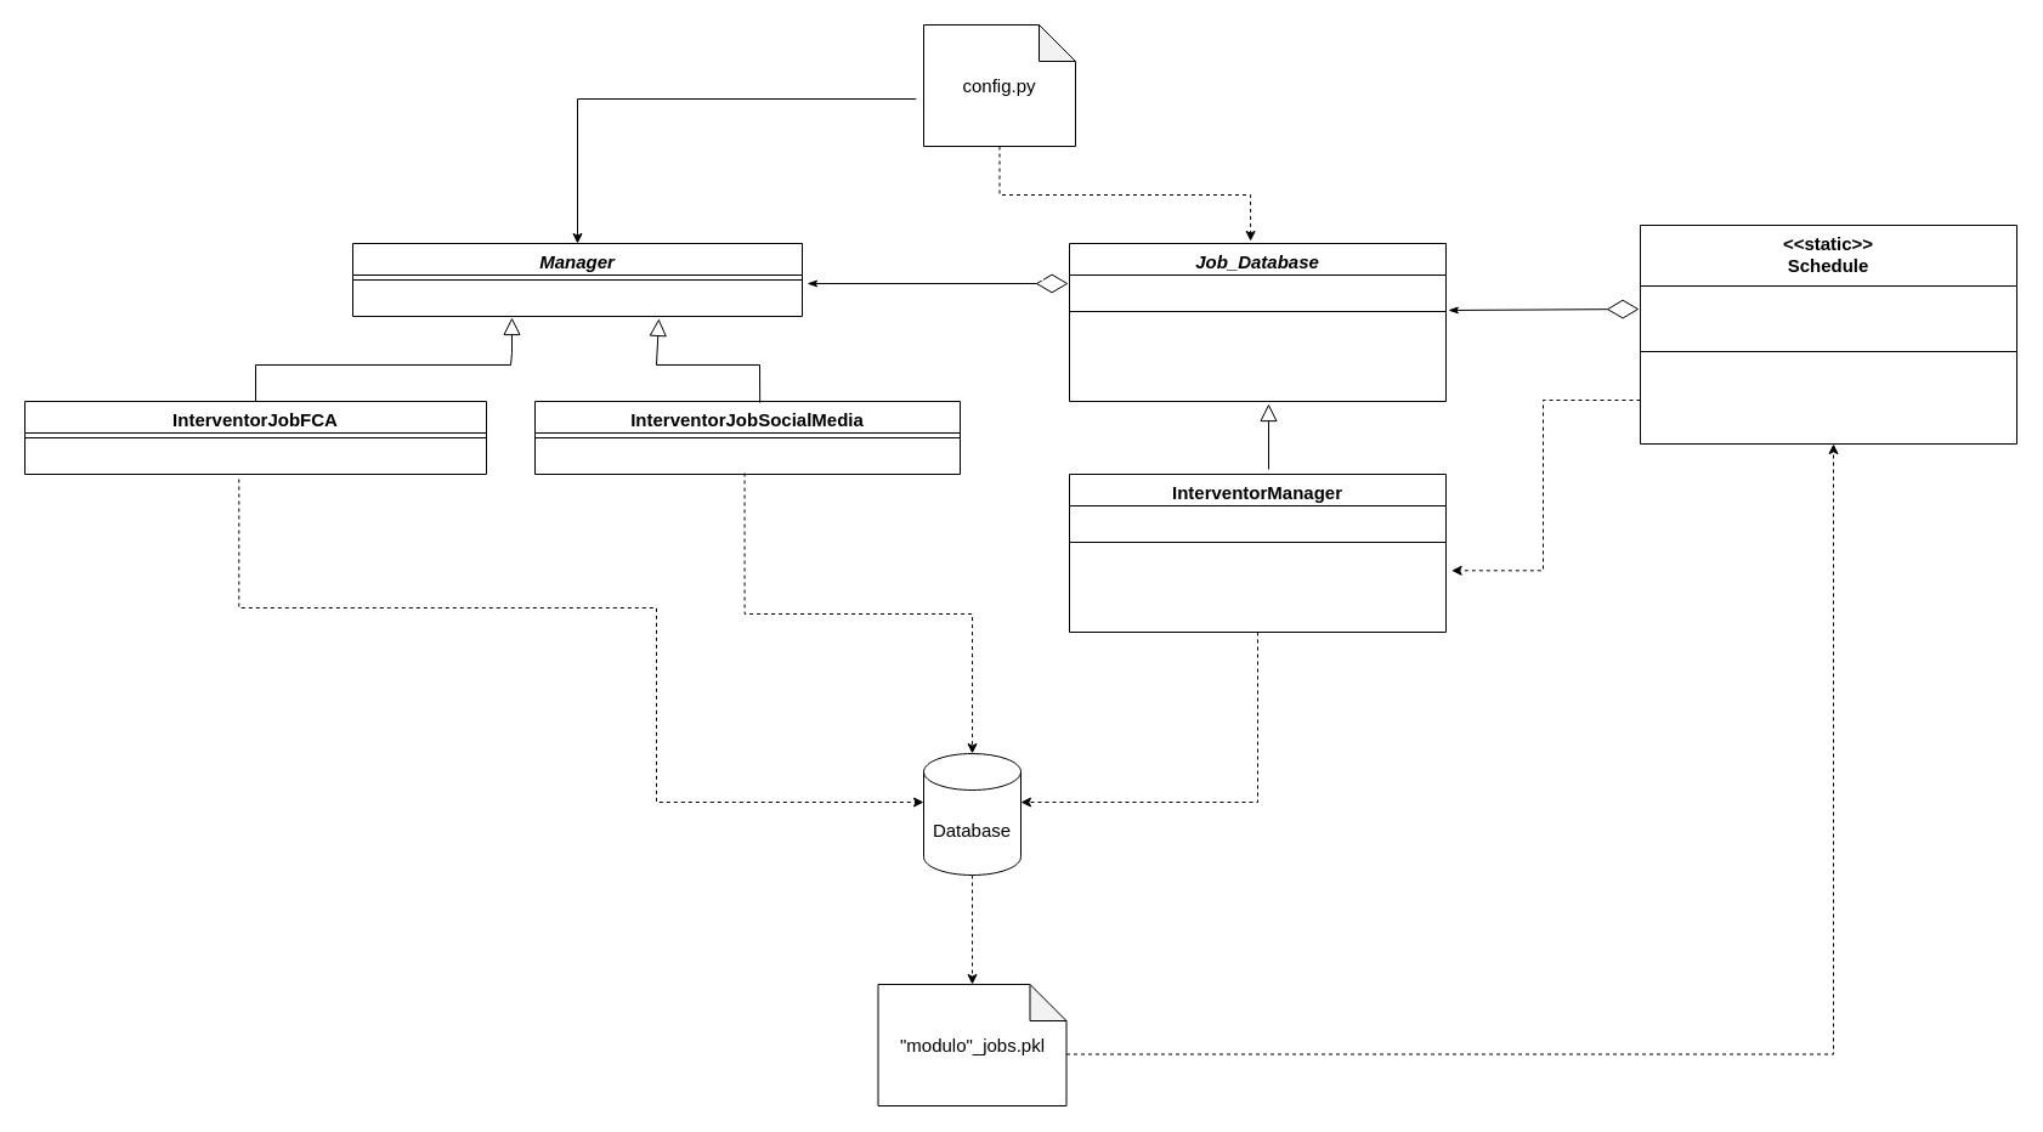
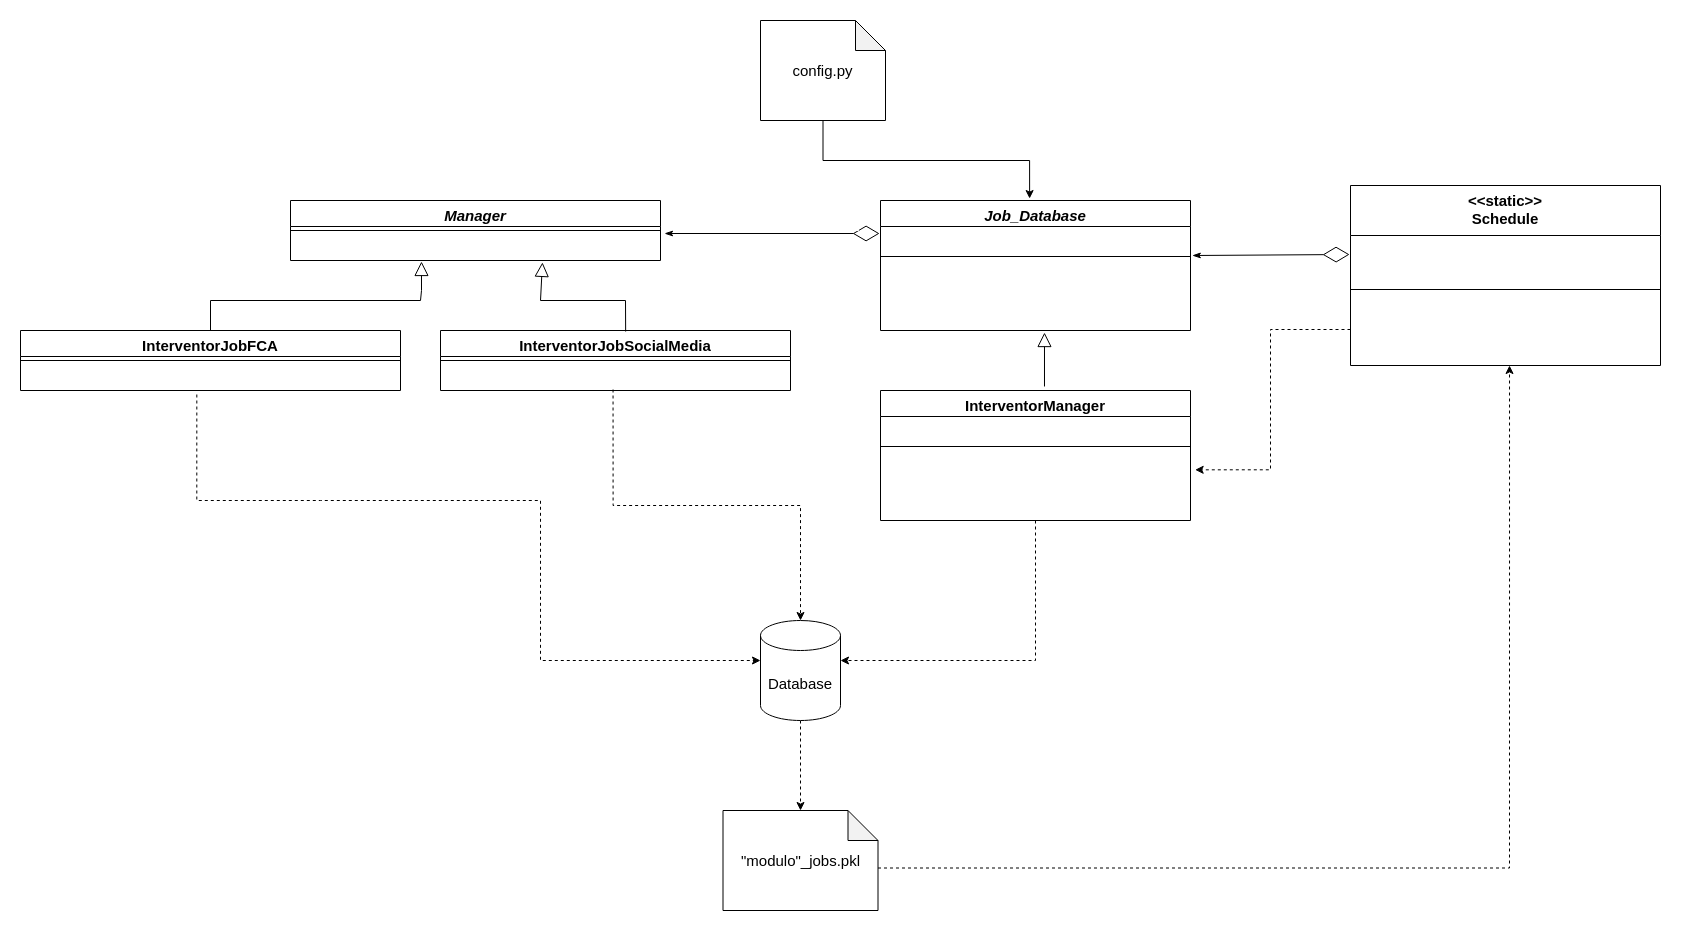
  <mxCell id="0" />
  <mxCell id="1" parent="0" />
  <mxCell id="2" style="edgeStyle=orthogonalEdgeStyle;rounded=0;orthogonalLoop=1;jettySize=auto;html=1;dashed=1;fontSize=15;fontColor=#FFFFFF;startArrow=none;startFill=0;entryX=0.513;entryY=1;entryDx=0;entryDy=0;entryPerimeter=0;exitX=1;exitY=0.575;exitDx=0;exitDy=0;exitPerimeter=0;" edge="1" parent="1" source="42" target="19"><mxGeometry relative="1" as="geometry"><mxPoint x="1510" y="350" as="targetPoint" /><mxPoint x="960" y="830" as="sourcePoint" /><Array as="points"><mxPoint x="1509" y="868" /></Array></mxGeometry></mxCell>
  <mxCell id="3" style="edgeStyle=orthogonalEdgeStyle;rounded=0;orthogonalLoop=1;jettySize=auto;html=1;entryX=0.5;entryY=0;entryDx=0;entryDy=0;entryPerimeter=0;dashed=1;" edge="1" parent="1" source="4" target="42"><mxGeometry relative="1" as="geometry" /></mxCell>
  <mxCell id="4" value="&lt;font style=&quot;font-size: 15px&quot;&gt;Database&lt;/font&gt;" style="shape=cylinder3;whiteSpace=wrap;html=1;boundedLbl=1;backgroundOutline=1;size=15;" vertex="1" parent="1"><mxGeometry x="760" y="620" width="80" height="100" as="geometry" /></mxCell>
  <mxCell id="5" value="Manager" style="swimlane;fontStyle=3;align=center;verticalAlign=top;childLayout=stackLayout;horizontal=1;startSize=26;horizontalStack=0;resizeParent=1;resizeParentMax=0;resizeLast=0;collapsible=1;marginBottom=0;fontSize=15;" vertex="1" parent="1"><mxGeometry x="290" y="200" width="370" height="60" as="geometry" /></mxCell>
  <mxCell id="6" value="" style="line;strokeWidth=1;fillColor=none;align=left;verticalAlign=middle;spacingTop=-1;spacingLeft=3;spacingRight=3;rotatable=0;labelPosition=right;points=[];portConstraint=eastwest;fontSize=15;fontColor=#FFFFFF;" vertex="1" parent="5"><mxGeometry y="26" width="370" height="8" as="geometry" /></mxCell>
  <mxCell id="7" value="+ create_job(shedule_type, fn_update_pickle_file)&#10;" style="text;strokeColor=none;fillColor=none;align=left;verticalAlign=top;spacingLeft=4;spacingRight=4;overflow=hidden;rotatable=0;points=[[0,0.5],[1,0.5]];portConstraint=eastwest;fontSize=15;fontColor=#FFFFFF;fontStyle=2" vertex="1" parent="5"><mxGeometry y="34" width="370" height="26" as="geometry" /></mxCell>
- <mxCell id="8" style="edgeStyle=orthogonalEdgeStyle;rounded=0;orthogonalLoop=1;jettySize=auto;html=1;entryX=0.5;entryY=0;entryDx=0;entryDy=0;fontSize=15;fontColor=#FFFFFF;exitX=-0.05;exitY=0.61;exitDx=0;exitDy=0;exitPerimeter=0;" edge="1" parent="1" source="10" target="5"><mxGeometry relative="1" as="geometry"><mxPoint x="750" y="80" as="sourcePoint" /></mxGeometry></mxCell>
- <mxCell id="9" style="edgeStyle=orthogonalEdgeStyle;rounded=0;orthogonalLoop=1;jettySize=auto;html=1;fontSize=15;fontColor=#FFFFFF;startArrow=none;startFill=0;entryX=0.481;entryY=-0.015;entryDx=0;entryDy=0;entryPerimeter=0;dashed=1;" edge="1" parent="1" source="10" target="11"><mxGeometry relative="1" as="geometry"><mxPoint x="1050" y="70" as="targetPoint" /></mxGeometry></mxCell>
+ <mxCell id="9" style="edgeStyle=orthogonalEdgeStyle;rounded=0;orthogonalLoop=1;jettySize=auto;html=1;fontSize=15;fontColor=#FFFFFF;startArrow=none;startFill=0;entryX=0.481;entryY=-0.015;entryDx=0;entryDy=0;entryPerimeter=0;" edge="1" parent="1" source="10" target="11"><mxGeometry relative="1" as="geometry"><mxPoint x="1050" y="70" as="targetPoint" /></mxGeometry></mxCell>
  <mxCell id="10" value="config.py" style="shape=note;whiteSpace=wrap;html=1;backgroundOutline=1;darkOpacity=0.05;fontSize=15;" vertex="1" parent="1"><mxGeometry x="760" y="20" width="125" height="100" as="geometry" /></mxCell>
  <mxCell id="11" value="Job_Database" style="swimlane;fontStyle=3;align=center;verticalAlign=top;childLayout=stackLayout;horizontal=1;startSize=26;horizontalStack=0;resizeParent=1;resizeParentMax=0;resizeLast=0;collapsible=1;marginBottom=0;fontSize=15;" vertex="1" parent="1"><mxGeometry x="880" y="200" width="310" height="130" as="geometry" /></mxCell>
  <mxCell id="12" value="- job: Job" style="text;strokeColor=none;fillColor=none;align=left;verticalAlign=top;spacingLeft=4;spacingRight=4;overflow=hidden;rotatable=0;points=[[0,0.5],[1,0.5]];portConstraint=eastwest;fontSize=15;fontColor=#FFFFFF;" vertex="1" parent="11"><mxGeometry y="26" width="310" height="26" as="geometry" /></mxCell>
  <mxCell id="13" value="" style="line;strokeWidth=1;fillColor=none;align=left;verticalAlign=middle;spacingTop=-1;spacingLeft=3;spacingRight=3;rotatable=0;labelPosition=right;points=[];portConstraint=eastwest;fontSize=15;fontColor=#FFFFFF;" vertex="1" parent="11"><mxGeometry y="52" width="310" height="8" as="geometry" /></mxCell>
  <mxCell id="14" value="# _check_number_of_max_attempts(): bool&#10;+ manage_failed_job()&#10;+ run_manager()" style="text;strokeColor=none;fillColor=none;align=left;verticalAlign=top;spacingLeft=4;spacingRight=4;overflow=hidden;rotatable=0;points=[[0,0.5],[1,0.5]];portConstraint=eastwest;fontSize=15;fontColor=#FFFFFF;fontStyle=2" vertex="1" parent="11"><mxGeometry y="60" width="310" height="70" as="geometry" /></mxCell>
  <mxCell id="15" value="" style="endArrow=diamondThin;endFill=0;endSize=24;html=1;rounded=0;fontSize=15;fontColor=#FFFFFF;entryX=-0.003;entryY=0.269;entryDx=0;entryDy=0;entryPerimeter=0;exitX=1.011;exitY=-0.038;exitDx=0;exitDy=0;exitPerimeter=0;startArrow=classicThin;startFill=1;" edge="1" parent="1" source="7" target="12"><mxGeometry width="160" relative="1" as="geometry"><mxPoint x="660" y="390" as="sourcePoint" /><mxPoint x="820" y="390" as="targetPoint" /></mxGeometry></mxCell>
  <mxCell id="16" value="&lt;&lt;static&gt;&gt;&#10;Schedule" style="swimlane;fontStyle=1;align=center;verticalAlign=top;childLayout=stackLayout;horizontal=1;startSize=50;horizontalStack=0;resizeParent=1;resizeParentMax=0;resizeLast=0;collapsible=1;marginBottom=0;fontSize=15;" vertex="1" parent="1"><mxGeometry x="1350" y="185" width="310" height="180" as="geometry" /></mxCell>
  <mxCell id="17" value="- subscribed_failed_jobs: List[Job_Manager]&#10;- subscribed_jobs: List[Job_Manager]" style="text;strokeColor=none;fillColor=none;align=left;verticalAlign=top;spacingLeft=4;spacingRight=4;overflow=hidden;rotatable=0;points=[[0,0.5],[1,0.5]];portConstraint=eastwest;fontSize=15;fontColor=#FFFFFF;" vertex="1" parent="16"><mxGeometry y="50" width="310" height="50" as="geometry" /></mxCell>
  <mxCell id="18" value="" style="line;strokeWidth=1;fillColor=none;align=left;verticalAlign=middle;spacingTop=-1;spacingLeft=3;spacingRight=3;rotatable=0;labelPosition=right;points=[];portConstraint=eastwest;fontSize=15;fontColor=#FFFFFF;" vertex="1" parent="16"><mxGeometry y="100" width="310" height="8" as="geometry" /></mxCell>
  <mxCell id="19" value="+ load_all_jobs()&#10;+ subscribe_job(job: Job_Manager)&#10;+ run()" style="text;strokeColor=none;fillColor=none;align=left;verticalAlign=top;spacingLeft=4;spacingRight=4;overflow=hidden;rotatable=0;points=[[0,0.5],[1,0.5]];portConstraint=eastwest;fontSize=15;fontColor=#FFFFFF;" vertex="1" parent="16"><mxGeometry y="108" width="310" height="72" as="geometry" /></mxCell>
  <mxCell id="20" value="InterventorJobFCA" style="swimlane;fontStyle=1;align=center;verticalAlign=top;childLayout=stackLayout;horizontal=1;startSize=26;horizontalStack=0;resizeParent=1;resizeParentMax=0;resizeLast=0;collapsible=1;marginBottom=0;fontSize=15;" vertex="1" parent="1"><mxGeometry x="20" y="330" width="380" height="60" as="geometry" /></mxCell>
  <mxCell id="21" value="" style="line;strokeWidth=1;fillColor=none;align=left;verticalAlign=middle;spacingTop=-1;spacingLeft=3;spacingRight=3;rotatable=0;labelPosition=right;points=[];portConstraint=eastwest;fontSize=15;fontColor=#FFFFFF;" vertex="1" parent="20"><mxGeometry y="26" width="380" height="8" as="geometry" /></mxCell>
  <mxCell id="22" value="+ create_job(shedule_type, fn_update_pickle_file)&#10;" style="text;strokeColor=none;fillColor=none;align=left;verticalAlign=top;spacingLeft=4;spacingRight=4;overflow=hidden;rotatable=0;points=[[0,0.5],[1,0.5]];portConstraint=eastwest;fontSize=15;fontColor=#FFFFFF;fontStyle=0" vertex="1" parent="20"><mxGeometry y="34" width="380" height="26" as="geometry" /></mxCell>
  <mxCell id="23" value="InterventorJobSocialMedia" style="swimlane;fontStyle=1;align=center;verticalAlign=top;childLayout=stackLayout;horizontal=1;startSize=26;horizontalStack=0;resizeParent=1;resizeParentMax=0;resizeLast=0;collapsible=1;marginBottom=0;fontSize=15;" vertex="1" parent="1"><mxGeometry y="330" width="350" height="60" as="geometry" x="440" /></mxCell>
  <mxCell id="24" value="" style="line;strokeWidth=1;fillColor=none;align=left;verticalAlign=middle;spacingTop=-1;spacingLeft=3;spacingRight=3;rotatable=0;labelPosition=right;points=[];portConstraint=eastwest;fontSize=15;fontColor=#FFFFFF;" vertex="1" parent="23"><mxGeometry y="26" width="350" height="8" as="geometry" /></mxCell>
  <mxCell id="25" value="+ create_job(shedule_type, fn_update_pickle_file)&#10;" style="text;strokeColor=none;fillColor=none;align=left;verticalAlign=top;spacingLeft=4;spacingRight=4;overflow=hidden;rotatable=0;points=[[0,0.5],[1,0.5]];portConstraint=eastwest;fontSize=15;fontColor=#FFFFFF;fontStyle=0" vertex="1" parent="23"><mxGeometry y="34" width="350" height="26" as="geometry" /></mxCell>
  <mxCell id="26" value="" style="endArrow=block;endFill=0;endSize=12;html=1;rounded=0;fontSize=15;fontColor=#FFFFFF;exitX=0.5;exitY=0;exitDx=0;exitDy=0;entryX=0.354;entryY=1.038;entryDx=0;entryDy=0;entryPerimeter=0;" edge="1" parent="1" source="20" target="7"><mxGeometry width="160" relative="1" as="geometry"><mxPoint x="330" y="300" as="sourcePoint" /><mxPoint x="500" y="290" as="targetPoint" /><Array as="points"><mxPoint x="210" y="300" /><mxPoint x="420" y="300" /><mxPoint x="421" y="290" /></Array></mxGeometry></mxCell>
  <mxCell id="27" value="" style="endArrow=block;endFill=0;endSize=12;html=1;rounded=0;fontSize=15;fontColor=#FFFFFF;exitX=0.529;exitY=0.017;exitDx=0;exitDy=0;entryX=0.681;entryY=1.073;entryDx=0;entryDy=0;entryPerimeter=0;exitPerimeter=0;" edge="1" parent="1" source="23" target="7"><mxGeometry width="160" relative="1" as="geometry"><mxPoint y="330" as="sourcePoint" x="440" /><mxPoint x="569.12" y="260.988" as="targetPoint" /><Array as="points"><mxPoint x="625" y="300" /><mxPoint x="540" y="300" /></Array></mxGeometry></mxCell>
  <mxCell id="28" style="edgeStyle=orthogonalEdgeStyle;rounded=0;orthogonalLoop=1;jettySize=auto;html=1;dashed=1;fontSize=15;" edge="1" parent="1" source="29"><mxGeometry relative="1" as="geometry"><mxPoint x="840" y="660" as="targetPoint" /><Array as="points"><mxPoint x="1035" y="660" /><mxPoint x="840" y="660" /></Array></mxGeometry></mxCell>
  <mxCell id="29" value="InterventorManager" style="swimlane;fontStyle=1;align=center;verticalAlign=top;childLayout=stackLayout;horizontal=1;startSize=26;horizontalStack=0;resizeParent=1;resizeParentMax=0;resizeLast=0;collapsible=1;marginBottom=0;fontSize=15;" vertex="1" parent="1"><mxGeometry x="880" y="390" width="310" height="130" as="geometry" /></mxCell>
  <mxCell id="30" value="- job: Job" style="text;strokeColor=none;fillColor=none;align=left;verticalAlign=top;spacingLeft=4;spacingRight=4;overflow=hidden;rotatable=0;points=[[0,0.5],[1,0.5]];portConstraint=eastwest;fontSize=15;fontColor=#FFFFFF;" vertex="1" parent="29"><mxGeometry y="26" width="310" height="26" as="geometry" /></mxCell>
  <mxCell id="31" value="" style="line;strokeWidth=1;fillColor=none;align=left;verticalAlign=middle;spacingTop=-1;spacingLeft=3;spacingRight=3;rotatable=0;labelPosition=right;points=[];portConstraint=eastwest;fontSize=15;fontColor=#FFFFFF;" vertex="1" parent="29"><mxGeometry y="52" width="310" height="8" as="geometry" /></mxCell>
  <mxCell id="32" value="# _check_number_of_max_attempts(): bool&#10;+ manage_failed_job()&#10;+ run_manager()" style="text;strokeColor=none;fillColor=none;align=left;verticalAlign=top;spacingLeft=4;spacingRight=4;overflow=hidden;rotatable=0;points=[[0,0.5],[1,0.5]];portConstraint=eastwest;fontSize=15;fontColor=#FFFFFF;" vertex="1" parent="29"><mxGeometry y="60" width="310" height="70" as="geometry" /></mxCell>
  <mxCell id="33" value="" style="endArrow=block;endFill=0;endSize=12;html=1;rounded=0;fontSize=15;fontColor=#FFFFFF;entryX=0.529;entryY=1.029;entryDx=0;entryDy=0;entryPerimeter=0;exitX=0.529;exitY=-0.031;exitDx=0;exitDy=0;exitPerimeter=0;" edge="1" parent="1" source="29" target="14"><mxGeometry width="160" relative="1" as="geometry"><mxPoint x="770" y="430" as="sourcePoint" /><mxPoint x="930" y="430" as="targetPoint" /></mxGeometry></mxCell>
  <mxCell id="34" value="" style="endArrow=diamondThin;endFill=0;endSize=24;html=1;rounded=0;fontSize=15;fontColor=#FFFFFF;entryX=-0.003;entryY=0.38;entryDx=0;entryDy=0;entryPerimeter=0;startArrow=classicThin;startFill=1;exitX=1.006;exitY=0.375;exitDx=0;exitDy=0;exitPerimeter=0;" edge="1" parent="1" source="13" target="17"><mxGeometry width="160" relative="1" as="geometry"><mxPoint x="1200" y="254" as="sourcePoint" /><mxPoint x="1455.99" y="400.004" as="targetPoint" /></mxGeometry></mxCell>
  <mxCell id="35" value="1" style="text;html=1;align=center;verticalAlign=middle;resizable=0;points=[];autosize=1;strokeColor=none;fillColor=none;fontSize=15;fontColor=#FFFFFF;" vertex="1" parent="1"><mxGeometry x="845" y="215" width="20" height="20" as="geometry" /></mxCell>
  <mxCell id="36" value="9..*" style="text;html=1;align=center;verticalAlign=middle;resizable=0;points=[];autosize=1;strokeColor=none;fillColor=none;fontSize=15;fontColor=#FFFFFF;" vertex="1" parent="1"><mxGeometry x="1300" y="220" width="40" height="20" as="geometry" /></mxCell>
  <mxCell id="37" style="edgeStyle=orthogonalEdgeStyle;rounded=0;orthogonalLoop=1;jettySize=auto;html=1;entryX=0.5;entryY=0;entryDx=0;entryDy=0;entryPerimeter=0;fontSize=15;fontColor=#FFFFFF;startArrow=none;startFill=0;exitX=0.493;exitY=0.962;exitDx=0;exitDy=0;exitPerimeter=0;dashed=1;" edge="1" parent="1" source="25" target="4"><mxGeometry relative="1" as="geometry" /></mxCell>
  <mxCell id="38" value="Persistência de &lt;i&gt;jobs&lt;/i&gt;" style="text;html=1;align=center;verticalAlign=middle;resizable=0;points=[];autosize=1;strokeColor=none;fillColor=none;fontSize=15;fontColor=#FFFFFF;" vertex="1" parent="1"><mxGeometry x="280" y="460" width="150" height="20" as="geometry" /></mxCell>
  <mxCell id="39" style="edgeStyle=orthogonalEdgeStyle;rounded=0;orthogonalLoop=1;jettySize=auto;html=1;dashed=1;fontSize=15;fontColor=#FFFFFF;startArrow=none;startFill=0;exitX=0.464;exitY=1.154;exitDx=0;exitDy=0;exitPerimeter=0;" edge="1" parent="1" source="22"><mxGeometry relative="1" as="geometry"><mxPoint x="320" y="430" as="sourcePoint" /><mxPoint x="760" y="660" as="targetPoint" /><Array as="points"><mxPoint x="320" y="500" /><mxPoint x="540" y="500" /><mxPoint x="540" y="660" /><mxPoint x="760" y="660" /></Array></mxGeometry></mxCell>
  <mxCell id="40" value="Persistência de &lt;i&gt;jobs&lt;/i&gt;" style="text;html=1;align=center;verticalAlign=middle;resizable=0;points=[];autosize=1;strokeColor=none;fillColor=none;fontSize=15;fontColor=#FFFFFF;" vertex="1" parent="1"><mxGeometry x="660" y="470" width="150" height="20" as="geometry" /></mxCell>
  <mxCell id="41" value="Leitura dos&amp;nbsp;&lt;i&gt;jobs&lt;/i&gt;" style="text;html=1;align=center;verticalAlign=middle;resizable=0;points=[];autosize=1;strokeColor=none;fillColor=none;fontSize=15;fontColor=#FFFFFF;" vertex="1" parent="1"><mxGeometry x="1530" y="490" width="120" height="20" as="geometry" /></mxCell>
  <mxCell id="42" value="&quot;modulo&quot;_jobs.pkl" style="shape=note;whiteSpace=wrap;html=1;backgroundOutline=1;darkOpacity=0.05;fontSize=15;" vertex="1" parent="1"><mxGeometry x="722.5" y="810" width="155" height="100" as="geometry" /></mxCell>
  <mxCell id="43" style="edgeStyle=orthogonalEdgeStyle;rounded=0;orthogonalLoop=1;jettySize=auto;html=1;entryX=1.015;entryY=0.276;entryDx=0;entryDy=0;entryPerimeter=0;dashed=1;fontSize=15;" edge="1" parent="1" source="19" target="32"><mxGeometry relative="1" as="geometry" /></mxCell>
